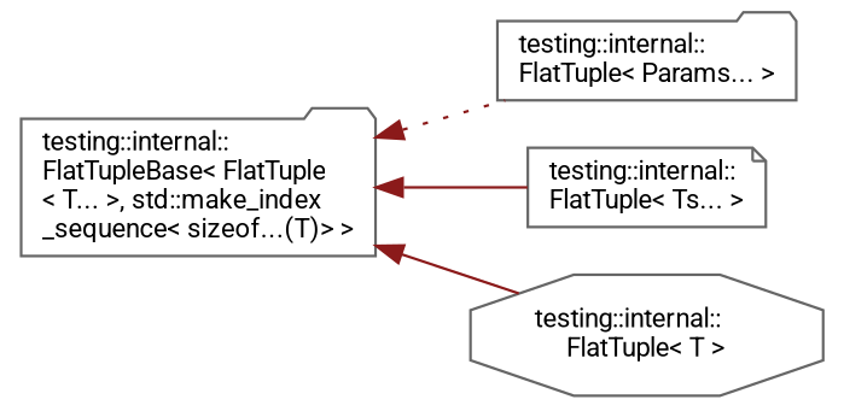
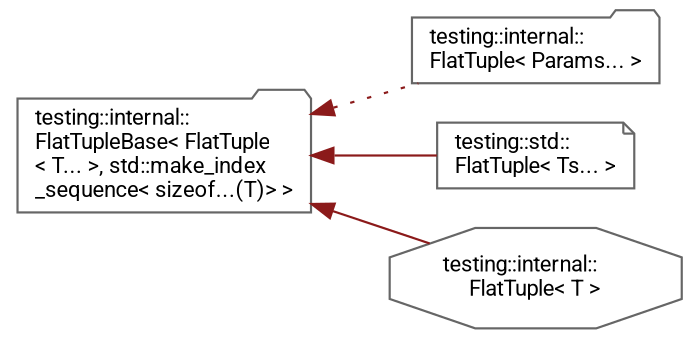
  digraph {
    rankdir=LR
    fontname=Roboto
    node [color=grey40 fillcolor=white fontname=Roboto fontsize=10 shape=folder style=filled]
    edge [color=firebrick4 dir=back fontname=Roboto fontsize=10 labelfontname=Helvetica labelfontsize=10 style=solid]
    n1 [height=0.2 label="testing::internal::\lFlatTupleBase\< FlatTuple\l\< T... \>, std::make_index\l_sequence\< sizeof...(T)\> \>" width=0.4]
    n2 [height=0.2 label="testing::internal::\lFlatTuple\< Params... \>" width=0.4]
-   n3 [height=0.2 label="testing::internal::\lFlatTuple\< Ts... \>" shape=note width=0.4]
+   n3 [height=0.2 label="testing::std::\lFlatTuple\< Ts... \>" shape=note width=0.4]
    n4 [height=0.2 label="testing::internal::\lFlatTuple\< T \>" shape=octagon width=0.4]
    n1 -> n2 [style=dotted]
    n1 -> n3
    n1 -> n4
  }
